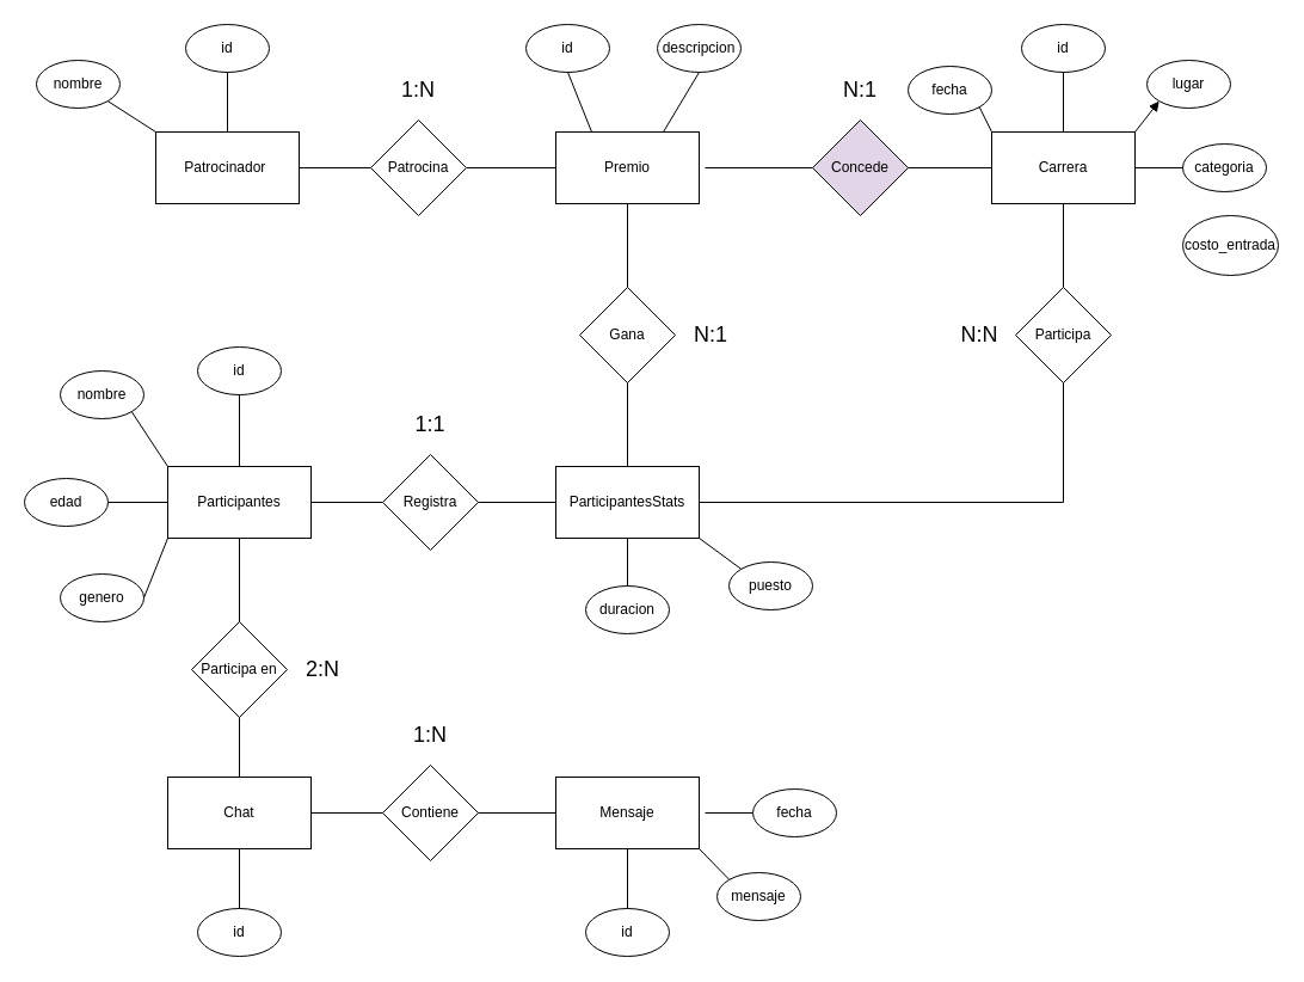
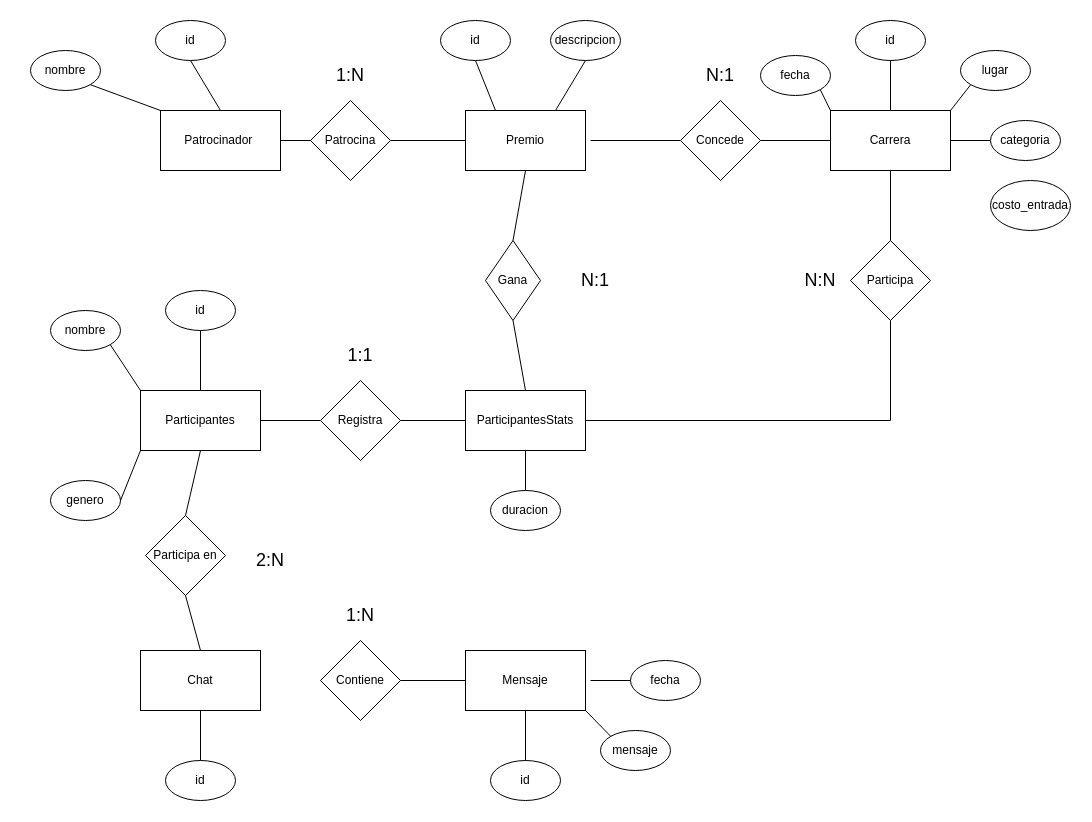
  <mxCell id="0" />
  <mxCell id="1" parent="0" />
  <mxCell id="2" value="Carrera" style="rounded=0;whiteSpace=wrap;html=1;" vertex="1" parent="1"><mxGeometry x="830" y="110" width="120" height="60" as="geometry" /></mxCell>
- <mxCell id="3" value="Patrocinador&amp;nbsp;" style="rounded=0;whiteSpace=wrap;html=1;" vertex="1" parent="1"><mxGeometry x="130" y="110" width="120" height="60" as="geometry" /></mxCell>
+ <mxCell id="3" value="Patrocinador&amp;nbsp;" style="rounded=0;whiteSpace=wrap;html=1;" vertex="1" parent="1"><mxGeometry x="160" y="110" width="120" height="60" as="geometry" /></mxCell>
  <mxCell id="4" value="Participantes" style="rounded=0;whiteSpace=wrap;html=1;" vertex="1" parent="1"><mxGeometry x="140" y="390" width="120" height="60" as="geometry" /></mxCell>
  <mxCell id="5" value="ParticipantesStats" style="rounded=0;whiteSpace=wrap;html=1;" vertex="1" parent="1"><mxGeometry x="465" y="390" width="120" height="60" as="geometry" /></mxCell>
  <mxCell id="6" value="Premio" style="rounded=0;whiteSpace=wrap;html=1;" vertex="1" parent="1"><mxGeometry x="465" y="110" width="120" height="60" as="geometry" /></mxCell>
  <mxCell id="7" value="Chat" style="rounded=0;whiteSpace=wrap;html=1;" vertex="1" parent="1"><mxGeometry x="140" y="650" width="120" height="60" as="geometry" /></mxCell>
  <mxCell id="8" value="Mensaje" style="rounded=0;whiteSpace=wrap;html=1;" vertex="1" parent="1"><mxGeometry x="465" y="650" width="120" height="60" as="geometry" /></mxCell>
  <mxCell id="9" value="&lt;meta charset=&quot;utf-8&quot;&gt;Patrocina" style="rhombus;whiteSpace=wrap;html=1;" vertex="1" parent="1"><mxGeometry x="310" y="100" width="80" height="80" as="geometry" /></mxCell>
- <mxCell id="10" value="&lt;meta charset=&quot;utf-8&quot;&gt;Concede" style="rhombus;whiteSpace=wrap;html=1;fillColor=#e1d5e7;" vertex="1" parent="1"><mxGeometry x="680" y="100" width="80" height="80" as="geometry" /></mxCell>
+ <mxCell id="10" value="&lt;meta charset=&quot;utf-8&quot;&gt;Concede" style="rhombus;whiteSpace=wrap;html=1;" vertex="1" parent="1"><mxGeometry x="680" y="100" width="80" height="80" as="geometry" /></mxCell>
  <mxCell id="11" value="" style="endArrow=none;html=1;rounded=0;entryX=0;entryY=0.5;entryDx=0;entryDy=0;" edge="1" parent="1" target="10"><mxGeometry width="50" height="50" relative="1" as="geometry"><mxPoint x="590" y="140" as="sourcePoint" /><mxPoint x="650" y="190" as="targetPoint" /></mxGeometry></mxCell>
  <mxCell id="12" value="" style="endArrow=none;html=1;rounded=0;entryX=0;entryY=0.5;entryDx=0;entryDy=0;exitX=1;exitY=0.5;exitDx=0;exitDy=0;" edge="1" parent="1" source="10" target="2"><mxGeometry width="50" height="50" relative="1" as="geometry"><mxPoint x="550" y="330" as="sourcePoint" /><mxPoint x="600" y="280" as="targetPoint" /></mxGeometry></mxCell>
  <mxCell id="13" value="" style="endArrow=none;html=1;rounded=0;entryX=0;entryY=0.5;entryDx=0;entryDy=0;exitX=1;exitY=0.5;exitDx=0;exitDy=0;" edge="1" parent="1" source="9" target="6"><mxGeometry width="50" height="50" relative="1" as="geometry"><mxPoint x="600" y="240" as="sourcePoint" /><mxPoint x="650" y="190" as="targetPoint" /></mxGeometry></mxCell>
  <mxCell id="14" value="" style="endArrow=none;html=1;rounded=0;entryX=0;entryY=0.5;entryDx=0;entryDy=0;exitX=1;exitY=0.5;exitDx=0;exitDy=0;" edge="1" parent="1" source="3" target="9"><mxGeometry width="50" height="50" relative="1" as="geometry"><mxPoint x="600" y="240" as="sourcePoint" /><mxPoint x="650" y="190" as="targetPoint" /></mxGeometry></mxCell>
  <mxCell id="15" value="Registra" style="rhombus;whiteSpace=wrap;html=1;" vertex="1" parent="1"><mxGeometry x="320" y="380" width="80" height="80" as="geometry" /></mxCell>
  <mxCell id="16" value="" style="endArrow=none;html=1;rounded=0;entryX=0;entryY=0.5;entryDx=0;entryDy=0;exitX=1;exitY=0.5;exitDx=0;exitDy=0;" edge="1" parent="1" source="4" target="15"><mxGeometry width="50" height="50" relative="1" as="geometry"><mxPoint x="640" y="310" as="sourcePoint" /><mxPoint x="690" y="260" as="targetPoint" /></mxGeometry></mxCell>
  <mxCell id="17" value="" style="endArrow=none;html=1;rounded=0;entryX=0;entryY=0.5;entryDx=0;entryDy=0;exitX=1;exitY=0.5;exitDx=0;exitDy=0;" edge="1" parent="1" source="15" target="5"><mxGeometry width="50" height="50" relative="1" as="geometry"><mxPoint x="640" y="310" as="sourcePoint" /><mxPoint x="690" y="260" as="targetPoint" /></mxGeometry></mxCell>
  <mxCell id="18" value="&lt;meta charset=&quot;utf-8&quot;&gt;Participa" style="rhombus;whiteSpace=wrap;html=1;" vertex="1" parent="1"><mxGeometry x="850" y="240" width="80" height="80" as="geometry" /></mxCell>
  <mxCell id="19" value="" style="endArrow=none;html=1;rounded=0;entryX=0.5;entryY=1;entryDx=0;entryDy=0;exitX=1;exitY=0.5;exitDx=0;exitDy=0;" edge="1" parent="1" source="5" target="18"><mxGeometry width="50" height="50" relative="1" as="geometry"><mxPoint x="900" y="410" as="sourcePoint" /><mxPoint x="690" y="260" as="targetPoint" /><Array as="points"><mxPoint x="890" y="420" /></Array></mxGeometry></mxCell>
  <mxCell id="20" value="" style="endArrow=none;html=1;rounded=0;entryX=0.5;entryY=1;entryDx=0;entryDy=0;exitX=0.5;exitY=0;exitDx=0;exitDy=0;" edge="1" parent="1" source="18" target="2"><mxGeometry width="50" height="50" relative="1" as="geometry"><mxPoint x="640" y="310" as="sourcePoint" /><mxPoint x="690" y="260" as="targetPoint" /></mxGeometry></mxCell>
- <mxCell id="21" value="Gana" style="rhombus;whiteSpace=wrap;html=1;" vertex="1" parent="1"><mxGeometry x="485" y="240" width="80" height="80" as="geometry" /></mxCell>
+ <mxCell id="21" value="Gana" style="rhombus;whiteSpace=wrap;html=1;" vertex="1" parent="1"><mxGeometry x="485" y="240" width="55" height="80" as="geometry" /></mxCell>
  <mxCell id="22" value="" style="endArrow=none;html=1;rounded=0;entryX=0.5;entryY=1;entryDx=0;entryDy=0;exitX=0.5;exitY=0;exitDx=0;exitDy=0;" edge="1" parent="1" source="21" target="6"><mxGeometry width="50" height="50" relative="1" as="geometry"><mxPoint x="620" y="350" as="sourcePoint" /><mxPoint x="670" y="300" as="targetPoint" /></mxGeometry></mxCell>
  <mxCell id="23" value="" style="endArrow=none;html=1;rounded=0;entryX=0.5;entryY=1;entryDx=0;entryDy=0;exitX=0.5;exitY=0;exitDx=0;exitDy=0;" edge="1" parent="1" source="5" target="21"><mxGeometry width="50" height="50" relative="1" as="geometry"><mxPoint x="620" y="350" as="sourcePoint" /><mxPoint x="670" y="300" as="targetPoint" /></mxGeometry></mxCell>
  <mxCell id="24" value="&lt;meta charset=&quot;utf-8&quot;&gt;Contiene" style="rhombus;whiteSpace=wrap;html=1;" vertex="1" parent="1"><mxGeometry x="320" y="640" width="80" height="80" as="geometry" /></mxCell>
  <mxCell id="25" value="" style="endArrow=none;html=1;rounded=0;entryX=0;entryY=0.5;entryDx=0;entryDy=0;exitX=1;exitY=0.5;exitDx=0;exitDy=0;" edge="1" parent="1" source="24" target="8"><mxGeometry width="50" height="50" relative="1" as="geometry"><mxPoint x="620" y="350" as="sourcePoint" /><mxPoint x="670" y="300" as="targetPoint" /></mxGeometry></mxCell>
- <mxCell id="26" value="" style="endArrow=none;html=1;rounded=0;entryX=0;entryY=0.5;entryDx=0;entryDy=0;exitX=1;exitY=0.5;exitDx=0;exitDy=0;" edge="1" parent="1" source="7" target="24"><mxGeometry width="50" height="50" relative="1" as="geometry"><mxPoint x="620" y="350" as="sourcePoint" /><mxPoint x="670" y="300" as="targetPoint" /></mxGeometry></mxCell>
- <mxCell id="27" value="&lt;meta charset=&quot;utf-8&quot;&gt;Participa en" style="rhombus;whiteSpace=wrap;html=1;" vertex="1" parent="1"><mxGeometry x="160" y="520" width="80" height="80" as="geometry" /></mxCell>
+ <mxCell id="27" value="&lt;meta charset=&quot;utf-8&quot;&gt;Participa en" style="rhombus;whiteSpace=wrap;html=1;" vertex="1" parent="1"><mxGeometry x="145" y="515" width="80" height="80" as="geometry" /></mxCell>
  <mxCell id="28" value="" style="endArrow=none;html=1;rounded=0;entryX=0.5;entryY=1;entryDx=0;entryDy=0;exitX=0.5;exitY=0;exitDx=0;exitDy=0;" edge="1" parent="1" source="27" target="4"><mxGeometry width="50" height="50" relative="1" as="geometry"><mxPoint x="250" y="450" as="sourcePoint" /><mxPoint x="670" y="300" as="targetPoint" /></mxGeometry></mxCell>
  <mxCell id="29" value="" style="endArrow=none;html=1;rounded=0;entryX=0.5;entryY=1;entryDx=0;entryDy=0;exitX=0.5;exitY=0;exitDx=0;exitDy=0;" edge="1" parent="1" source="7" target="27"><mxGeometry width="50" height="50" relative="1" as="geometry"><mxPoint x="620" y="350" as="sourcePoint" /><mxPoint x="670" y="300" as="targetPoint" /></mxGeometry></mxCell>
  <mxCell id="30" value="&lt;font style=&quot;font-size: 18px;&quot;&gt;N:1&lt;/font&gt;" style="text;html=1;align=center;verticalAlign=middle;whiteSpace=wrap;rounded=0;" vertex="1" parent="1"><mxGeometry x="690" y="60" width="60" height="30" as="geometry" /></mxCell>
  <mxCell id="31" value="&lt;span style=&quot;font-size: 18px;&quot;&gt;1:N&lt;/span&gt;" style="text;html=1;align=center;verticalAlign=middle;whiteSpace=wrap;rounded=0;" vertex="1" parent="1"><mxGeometry x="320" y="60" width="60" height="30" as="geometry" /></mxCell>
  <mxCell id="32" value="&lt;span style=&quot;font-size: 18px;&quot;&gt;N:1&lt;/span&gt;" style="text;html=1;align=center;verticalAlign=middle;whiteSpace=wrap;rounded=0;" vertex="1" parent="1"><mxGeometry x="565" y="265" width="60" height="30" as="geometry" /></mxCell>
  <mxCell id="33" value="&lt;span style=&quot;font-size: 18px;&quot;&gt;1:1&lt;/span&gt;" style="text;html=1;align=center;verticalAlign=middle;whiteSpace=wrap;rounded=0;" vertex="1" parent="1"><mxGeometry x="330" y="340" width="60" height="30" as="geometry" /></mxCell>
  <mxCell id="34" value="&lt;span style=&quot;font-size: 18px;&quot;&gt;2:N&lt;/span&gt;" style="text;html=1;align=center;verticalAlign=middle;whiteSpace=wrap;rounded=0;" vertex="1" parent="1"><mxGeometry x="240" y="545" width="60" height="30" as="geometry" /></mxCell>
  <mxCell id="35" value="&lt;span style=&quot;font-size: 18px;&quot;&gt;1:N&lt;/span&gt;" style="text;html=1;align=center;verticalAlign=middle;whiteSpace=wrap;rounded=0;" vertex="1" parent="1"><mxGeometry x="330" y="600" width="60" height="30" as="geometry" /></mxCell>
  <mxCell id="36" value="&lt;span style=&quot;font-size: 18px;&quot;&gt;N:N&lt;/span&gt;" style="text;html=1;align=center;verticalAlign=middle;whiteSpace=wrap;rounded=0;" vertex="1" parent="1"><mxGeometry x="790" y="265" width="60" height="30" as="geometry" /></mxCell>
  <mxCell id="37" value="id" style="ellipse;whiteSpace=wrap;html=1;" vertex="1" parent="1"><mxGeometry x="155" y="20" width="70" height="40" as="geometry" /></mxCell>
  <mxCell id="38" value="nombre" style="ellipse;whiteSpace=wrap;html=1;" vertex="1" parent="1"><mxGeometry x="30" y="50" width="70" height="40" as="geometry" /></mxCell>
  <mxCell id="39" value="" style="endArrow=none;html=1;rounded=0;entryX=1;entryY=1;entryDx=0;entryDy=0;exitX=0;exitY=0;exitDx=0;exitDy=0;" edge="1" parent="1" source="3" target="38"><mxGeometry width="50" height="50" relative="1" as="geometry"><mxPoint x="210" y="150" as="sourcePoint" /><mxPoint x="160" y="90" as="targetPoint" /></mxGeometry></mxCell>
  <mxCell id="40" value="" style="endArrow=none;html=1;rounded=0;entryX=0.5;entryY=1;entryDx=0;entryDy=0;exitX=0.5;exitY=0;exitDx=0;exitDy=0;" edge="1" parent="1" source="3" target="37"><mxGeometry width="50" height="50" relative="1" as="geometry"><mxPoint x="140" y="120" as="sourcePoint" /><mxPoint y="94" as="targetPoint" x="100" /></mxGeometry></mxCell>
  <mxCell id="41" value="id" style="ellipse;whiteSpace=wrap;html=1;" vertex="1" parent="1"><mxGeometry x="855" y="20" width="70" height="40" as="geometry" /></mxCell>
  <mxCell id="42" value="" style="endArrow=none;html=1;rounded=0;entryX=0.5;entryY=1;entryDx=0;entryDy=0;exitX=0.5;exitY=0;exitDx=0;exitDy=0;" edge="1" parent="1" source="2" target="41"><mxGeometry width="50" height="50" relative="1" as="geometry"><mxPoint x="750" y="410" as="sourcePoint" /><mxPoint x="800" y="360" as="targetPoint" /></mxGeometry></mxCell>
  <mxCell id="43" value="fecha" style="ellipse;whiteSpace=wrap;html=1;" vertex="1" parent="1"><mxGeometry x="760" y="55" width="70" height="40" as="geometry" /></mxCell>
- <mxCell id="44" value="" style="endArrow=block;html=1;rounded=0;entryX=0;entryY=1;entryDx=0;entryDy=0;exitX=1;exitY=0;exitDx=0;exitDy=0;" edge="1" parent="1" source="2" target="46"><mxGeometry width="50" height="50" relative="1" as="geometry"><mxPoint x="750" y="410" as="sourcePoint" /><mxPoint x="800" y="360" as="targetPoint" /></mxGeometry></mxCell>
+ <mxCell id="44" value="" style="endArrow=none;html=1;rounded=0;entryX=0;entryY=1;entryDx=0;entryDy=0;exitX=1;exitY=0;exitDx=0;exitDy=0;" edge="1" parent="1" source="2" target="46"><mxGeometry width="50" height="50" relative="1" as="geometry"><mxPoint x="750" y="410" as="sourcePoint" /><mxPoint x="800" y="360" as="targetPoint" /></mxGeometry></mxCell>
  <mxCell id="45" value="" style="endArrow=none;html=1;rounded=0;entryX=1;entryY=1;entryDx=0;entryDy=0;exitX=0;exitY=0;exitDx=0;exitDy=0;" edge="1" parent="1" source="2" target="43"><mxGeometry width="50" height="50" relative="1" as="geometry"><mxPoint x="770" y="150" as="sourcePoint" /><mxPoint x="820" y="100" as="targetPoint" /></mxGeometry></mxCell>
  <mxCell id="46" value="lugar" style="ellipse;whiteSpace=wrap;html=1;" vertex="1" parent="1"><mxGeometry x="960" y="50" width="70" height="40" as="geometry" /></mxCell>
  <mxCell id="47" value="categoria" style="ellipse;whiteSpace=wrap;html=1;" vertex="1" parent="1"><mxGeometry x="990" y="120" width="70" height="40" as="geometry" /></mxCell>
  <mxCell id="48" value="" style="endArrow=none;html=1;rounded=0;exitX=1;exitY=0.5;exitDx=0;exitDy=0;" edge="1" parent="1" source="2"><mxGeometry width="50" height="50" relative="1" as="geometry"><mxPoint x="940" y="190" as="sourcePoint" /><mxPoint x="990" y="140" as="targetPoint" /></mxGeometry></mxCell>
  <mxCell id="49" value="costo_entrada" style="ellipse;whiteSpace=wrap;html=1;" vertex="1" parent="1"><mxGeometry x="990" y="180" width="80" height="50" as="geometry" /></mxCell>
  <mxCell id="50" value="id" style="ellipse;whiteSpace=wrap;html=1;" vertex="1" parent="1"><mxGeometry x="440" y="20" width="70" height="40" as="geometry" /></mxCell>
  <mxCell id="51" value="" style="endArrow=none;html=1;rounded=0;exitX=0.25;exitY=0;exitDx=0;exitDy=0;entryX=0.5;entryY=1;entryDx=0;entryDy=0;" edge="1" parent="1" source="6" target="50"><mxGeometry width="50" height="50" relative="1" as="geometry"><mxPoint x="480" y="110" as="sourcePoint" /><mxPoint x="530" y="60" as="targetPoint" /></mxGeometry></mxCell>
  <mxCell id="52" value="descripcion" style="ellipse;whiteSpace=wrap;html=1;" vertex="1" parent="1"><mxGeometry x="550" y="20" width="70" height="40" as="geometry" /></mxCell>
  <mxCell id="53" value="" style="endArrow=none;html=1;rounded=0;entryX=0.5;entryY=1;entryDx=0;entryDy=0;exitX=0.75;exitY=0;exitDx=0;exitDy=0;" edge="1" parent="1" source="6" target="52"><mxGeometry width="50" height="50" relative="1" as="geometry"><mxPoint x="590" y="270" as="sourcePoint" /><mxPoint x="640" y="220" as="targetPoint" /></mxGeometry></mxCell>
  <mxCell id="54" value="duracion" style="ellipse;whiteSpace=wrap;html=1;" vertex="1" parent="1"><mxGeometry x="490" y="490" width="70" height="40" as="geometry" /></mxCell>
- <mxCell id="55" value="puesto" style="ellipse;whiteSpace=wrap;html=1;" vertex="1" parent="1"><mxGeometry x="610" y="470" width="70" height="40" as="geometry" /></mxCell>
  <mxCell id="56" value="" style="endArrow=none;html=1;rounded=0;entryX=0.5;entryY=1;entryDx=0;entryDy=0;" edge="1" parent="1" source="54" target="5"><mxGeometry width="50" height="50" relative="1" as="geometry"><mxPoint x="485" y="500" as="sourcePoint" /><mxPoint x="535" y="450" as="targetPoint" /></mxGeometry></mxCell>
- <mxCell id="57" value="" style="endArrow=none;html=1;rounded=0;entryX=1;entryY=1;entryDx=0;entryDy=0;exitX=0;exitY=0;exitDx=0;exitDy=0;" edge="1" parent="1" source="55" target="5"><mxGeometry width="50" height="50" relative="1" as="geometry"><mxPoint x="750" y="650" as="sourcePoint" /><mxPoint x="800" y="600" as="targetPoint" /></mxGeometry></mxCell>
  <mxCell id="58" value="id" style="ellipse;whiteSpace=wrap;html=1;" vertex="1" parent="1"><mxGeometry x="165" y="290" width="70" height="40" as="geometry" /></mxCell>
  <mxCell id="59" value="nombre" style="ellipse;whiteSpace=wrap;html=1;" vertex="1" parent="1"><mxGeometry x="50" y="310" width="70" height="40" as="geometry" /></mxCell>
- <mxCell id="60" value="edad" style="ellipse;whiteSpace=wrap;html=1;" vertex="1" parent="1"><mxGeometry x="20" y="400" width="70" height="40" as="geometry" /></mxCell>
  <mxCell id="61" value="genero" style="ellipse;whiteSpace=wrap;html=1;" vertex="1" parent="1"><mxGeometry x="50" y="480" width="70" height="40" as="geometry" /></mxCell>
  <mxCell id="62" value="" style="endArrow=none;html=1;rounded=0;entryX=1;entryY=1;entryDx=0;entryDy=0;exitX=0;exitY=0;exitDx=0;exitDy=0;" edge="1" parent="1" source="4" target="59"><mxGeometry width="50" height="50" relative="1" as="geometry"><mxPoint x="90" y="410" as="sourcePoint" /><mxPoint x="140" y="360" as="targetPoint" /></mxGeometry></mxCell>
  <mxCell id="63" value="" style="endArrow=none;html=1;rounded=0;entryX=0.5;entryY=1;entryDx=0;entryDy=0;exitX=0.5;exitY=0;exitDx=0;exitDy=0;" edge="1" parent="1" source="4" target="58"><mxGeometry width="50" height="50" relative="1" as="geometry"><mxPoint x="140" y="390" as="sourcePoint" /><mxPoint x="190" y="340" as="targetPoint" /></mxGeometry></mxCell>
- <mxCell id="64" value="" style="endArrow=none;html=1;rounded=0;entryX=1;entryY=0.5;entryDx=0;entryDy=0;exitX=0;exitY=0.5;exitDx=0;exitDy=0;" edge="1" parent="1" source="4" target="60"><mxGeometry width="50" height="50" relative="1" as="geometry"><mxPoint x="20" y="310" as="sourcePoint" /><mxPoint x="70" y="260" as="targetPoint" /></mxGeometry></mxCell>
  <mxCell id="65" value="" style="endArrow=none;html=1;rounded=0;entryX=1;entryY=0.5;entryDx=0;entryDy=0;exitX=0;exitY=1;exitDx=0;exitDy=0;" edge="1" parent="1" source="4" target="61"><mxGeometry width="50" height="50" relative="1" as="geometry"><mxPoint x="30" y="320" as="sourcePoint" /><mxPoint x="80" y="270" as="targetPoint" /></mxGeometry></mxCell>
  <mxCell id="66" value="id" style="ellipse;whiteSpace=wrap;html=1;" vertex="1" parent="1"><mxGeometry x="165" y="760" width="70" height="40" as="geometry" /></mxCell>
  <mxCell id="67" value="" style="endArrow=none;html=1;rounded=0;entryX=0.5;entryY=1;entryDx=0;entryDy=0;exitX=0.5;exitY=0;exitDx=0;exitDy=0;" edge="1" parent="1" source="66" target="7"><mxGeometry width="50" height="50" relative="1" as="geometry"><mxPoint x="750" y="510" as="sourcePoint" /><mxPoint x="800" y="460" as="targetPoint" /></mxGeometry></mxCell>
  <mxCell id="68" value="id" style="ellipse;whiteSpace=wrap;html=1;" vertex="1" parent="1"><mxGeometry x="490" y="760" width="70" height="40" as="geometry" /></mxCell>
  <mxCell id="69" value="" style="endArrow=none;html=1;rounded=0;exitX=0.5;exitY=0;exitDx=0;exitDy=0;entryX=0.5;entryY=1;entryDx=0;entryDy=0;" edge="1" parent="1" source="68" target="8"><mxGeometry width="50" height="50" relative="1" as="geometry"><mxPoint x="475" y="760" as="sourcePoint" /><mxPoint x="525" y="710" as="targetPoint" /></mxGeometry></mxCell>
  <mxCell id="70" value="mensaje" style="ellipse;whiteSpace=wrap;html=1;" vertex="1" parent="1"><mxGeometry x="600" y="730" width="70" height="40" as="geometry" /></mxCell>
  <mxCell id="71" value="fecha" style="ellipse;whiteSpace=wrap;html=1;" vertex="1" parent="1"><mxGeometry x="630" y="660" width="70" height="40" as="geometry" /></mxCell>
  <mxCell id="72" value="" style="endArrow=none;html=1;rounded=0;entryX=0;entryY=0.5;entryDx=0;entryDy=0;" edge="1" parent="1" target="71"><mxGeometry width="50" height="50" relative="1" as="geometry"><mxPoint x="590" y="680" as="sourcePoint" /><mxPoint x="670" y="600" as="targetPoint" /></mxGeometry></mxCell>
  <mxCell id="73" value="" style="endArrow=none;html=1;rounded=0;entryX=1;entryY=1;entryDx=0;entryDy=0;exitX=0;exitY=0;exitDx=0;exitDy=0;" edge="1" parent="1" source="70" target="8"><mxGeometry width="50" height="50" relative="1" as="geometry"><mxPoint x="740" y="730" as="sourcePoint" /><mxPoint x="790" y="680" as="targetPoint" /></mxGeometry></mxCell>
